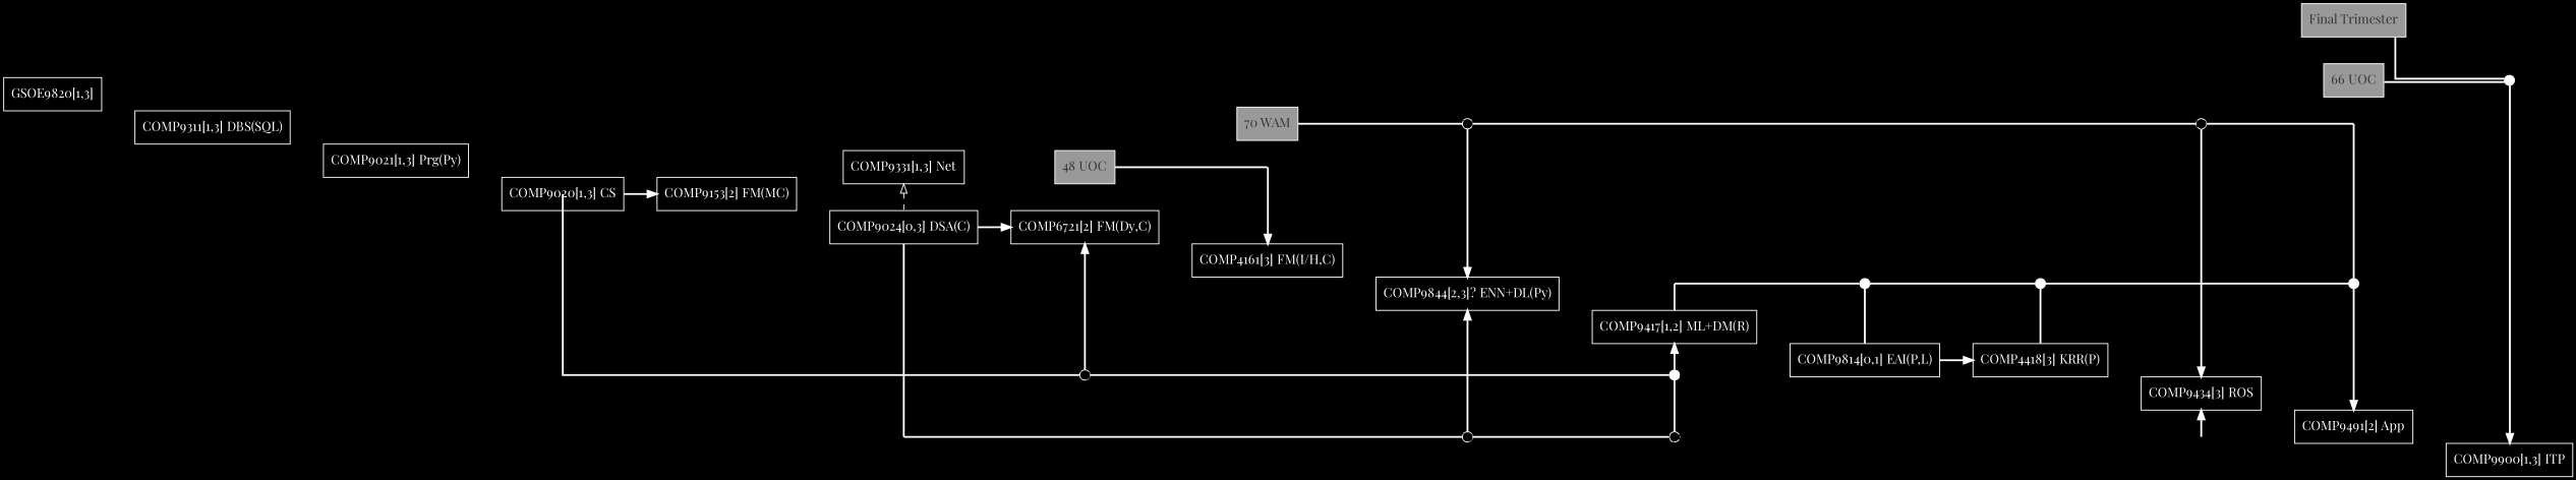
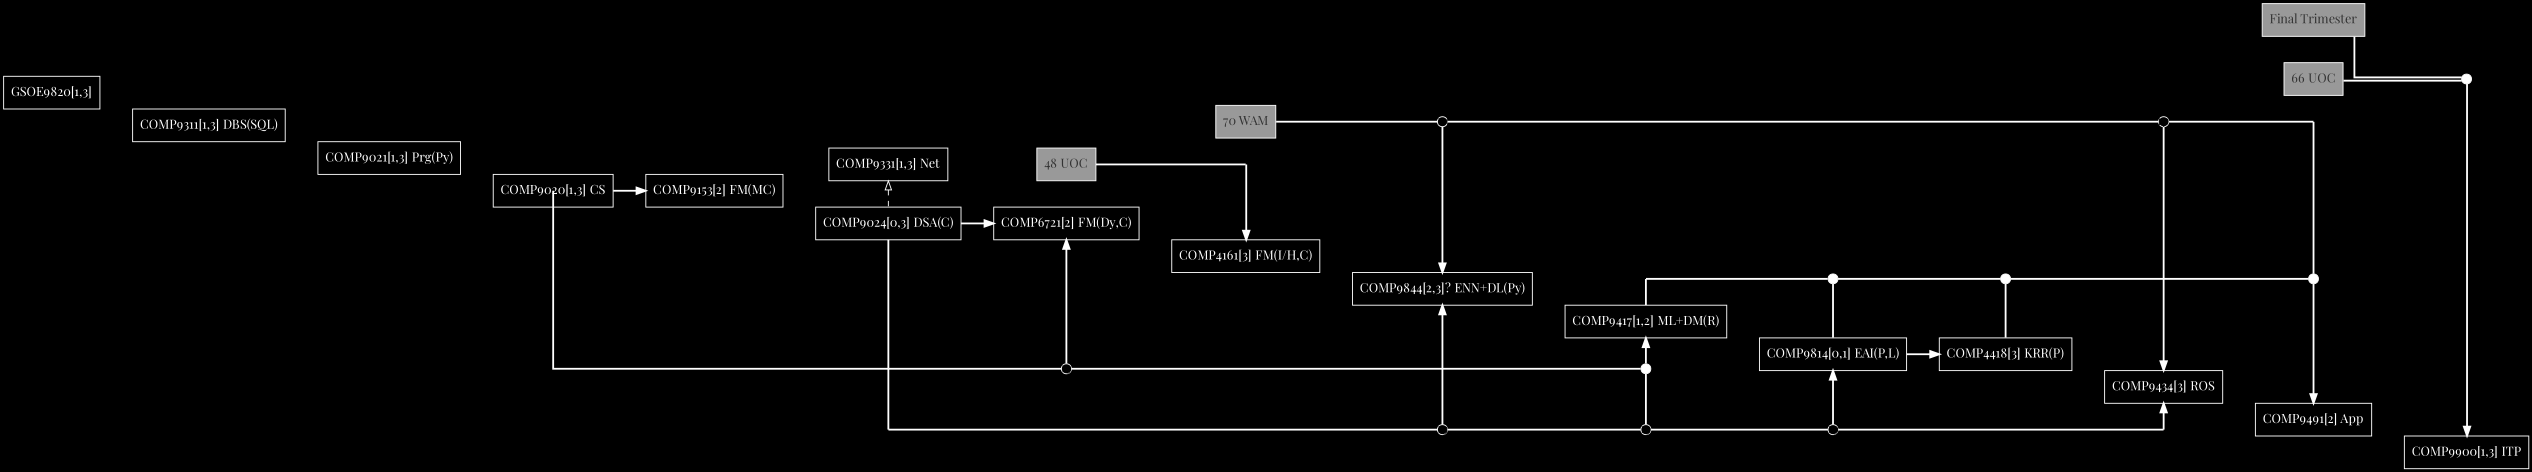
  digraph {
    bgcolor=black
    fontname="Playfair Display"
    nodesep=.4
    rankdir=LR
    splines=ortho
    node [color="#FFFFFF" fontname="Playfair Display" shape=box style=filled]
    edge [color="#FFFFFF" dir=none fontname="Playfair Display" style=bold weight=1337]
    n1 [fillcolor="#999999" fontcolor="#333333" group=metaunsw label="48 UOC"]
    n2 [fillcolor="#999999" fontcolor="#333333" group=metaunsw label="66 UOC"]
    n3 [fillcolor="#999999" fontcolor="#333333" group=metaunsw label="Final Trimester"]
    n4 [fillcolor="#999999" fontcolor="#333333" group=metaunsw label="70 WAM"]
    n5 [fillcolor="#000000" fontcolor="#FFFFFF" group=unsw label="COMP9021[1,3] Prg(Py)"]
    n6 [fillcolor="#000000" fontcolor="#FFFFFF" group=unsw label="COMP9024[0,3] DSA(C)"]
    n7 [fillcolor="#000000" fontcolor="#FFFFFF" group=unsw label="COMP9311[1,3] DBS(SQL)"]
    n8 [fillcolor="#000000" fontcolor="#FFFFFF" group=unsw label="COMP9331[1,3] Net"]
    n9 [fillcolor="#000000" fontcolor="#FFFFFF" group=unsw label="COMP9814[0,1] EAI(P,L)"]
    n10 [fillcolor="#000000" fontcolor="#FFFFFF" group=unsw label="COMP9900[1,3] ITP"]
    n11 [fillcolor="#000000" fontcolor="#FFFFFF" group=unsw label="GSOE9820[1,3]"]
    n12 [fillcolor="#000000" fontcolor="#FFFFFF" group=unsw label="COMP4418[3] KRR(P)"]
    n13 [fillcolor="#000000" fontcolor="#FFFFFF" group=unsw label="COMP9417[1,2] ML+DM(R)"]
    n14 [fillcolor="#000000" fontcolor="#FFFFFF" group=unsw label="COMP9844[2,3]? ENN+DL(Py)"]
    n15 [fillcolor="#000000" fontcolor="#FFFFFF" group=unsw label="COMP4161[3] FM(I/H,C)"]
    n16 [fillcolor="#000000" fontcolor="#FFFFFF" group=unsw label="COMP6721[2] FM(Dy,C)"]
    n17 [fillcolor="#000000" fontcolor="#FFFFFF" group=unsw label="COMP9153[2] FM(MC)"]
    n18 [fillcolor="#000000" fontcolor="#FFFFFF" group=unsw label="COMP9434[3] ROS"]
    n19 [fillcolor="#000000" fontcolor="#FFFFFF" group=unsw label="COMP9491[2] App"]
    n20 [fillcolor="#000000" fontcolor="#FFFFFF" group=unsw label="COMP9020[1,3] CS"]
    n21 [color=white fixedsize=true label=wam60a shape=circle width=.15 style=""]
    n22 [color=white fixedsize=true label=comp70b shape=circle width=.15 style=""]
-   comp9020a [color=white fixedsize=true shape=circle width=.15 label=comp9420a style=""]
+   comp9020a [color=white fixedsize=true shape=circle width=.15 style=""]
    comp9024c [color=white fixedsize=true shape=circle width=.15 style=""]
-   comp9024d [color=white fixedsize=true shape=circle width=.15 label=wam9024d style=""]
+   comp9024d [color=white fixedsize=true shape=circle width=.15 style=""]
+   comp9024e [color=white fixedsize=true shape=circle width=.15 style=""]
    z [color=white shape=point width=.15 style=""]
    wam70d [color=white shape=point width=.15 style=""]
    comp4418a [color=white shape=point width=.15 style=""]
    comp9814a [color=white shape=point width=.15 style=""]
    comp9417b [color=white shape=point width=.15 style=""]
    wam70c [shape=point width=0 color="" style=""]
    comp9417a [shape=point width=0 color="" style=""]
    comp9024a [shape=point width=0 color="" style=""]
    comp9024b [shape=point width=0 color="" style=""]
    comp9024f [shape=point width=0 color="" style=""]
    uoc48a [shape=point width=0 color="" style=""]
    subgraph sub_1 {
      n1
      n2
      n3
      n4
    }
    subgraph sub_2 {
      n5
      n6
      n7
      n8
      n9
      n10
      n11
      n12
      n13
      n14
      n15
      n16
      n17
      n18
      n19
      n20
    }
    subgraph sub_3 {
      n21
      n22
      comp9020a
      comp9024c
      comp9024d
+     comp9024e
    }
    subgraph sub_4 {
      z
      wam70d
      comp4418a
      comp9814a
      comp9417b
    }
    subgraph sub_5 {
      wam70c
      comp9417a
      comp9024a
      comp9024b
      comp9024f
      uoc48a
    }
    subgraph sub_6 {
      rank=same
      n6
      n8
    }
    subgraph sub_7 {
      rank=same
      n10
      z
    }
    subgraph sub_8 {
      rank=same
      n14
      n21
      comp9024c
    }
    subgraph sub_9 {
      rank=same
      n18
      n22
      comp9024f
    }
    subgraph sub_10 {
      rank=same
      n2
      n3
      n19
      wam70d
      wam70c
    }
    subgraph sub_11 {
      rank=same
      n16
      comp9020a
    }
    subgraph sub_12 {
      rank=same
      n9
+     comp9024e
      comp9814a
    }
    subgraph sub_13 {
      rank=same
      n12
      comp4418a
    }
    subgraph sub_14 {
      rank=same
      n13
      comp9024d
      comp9417b
      comp9417a
    }
    subgraph sub_15 {
      rank=same
      n6
      comp9024a
      comp9024b
    }
    subgraph sub_16 {
      rank=same
      n4
      n15
      uoc48a
    }
    subgraph sub_17 {
      n1
      n2
      n3
      n4
      n6
      n9
      n10
      n12
      n13
      n14
      n15
      n16
      n17
      n18
      n19
      n20
      n21
      n22
      comp9020a
      comp9024c
      comp9024d
+     comp9024e
      z
      wam70d
      comp4418a
      comp9814a
      comp9417b
      wam70c
      comp9417a
      comp9024a
      comp9024b
      comp9024f
      uoc48a
    }
    subgraph sub_18 {
      n6
      n8
    }
    subgraph sub_19 {
    }
    subgraph sub_20 {
      n4
      n5
      n6
      n7
      n9
      n10
      n11
      n12
      n13
      n14
      n15
      n16
      n17
      n18
      n19
      n20
      uoc48a
    }
    n1 -> uoc48a
    n2 -> z [weight=""]
    n3 -> z [weight=""]
    n4 -> n21
    n4 -> uoc48a [headport=n style=invis tailport=s color="" dir=""]
    n5 -> n20 [headport=n style=invis tailport=s color="" dir=""]
    n6 -> n16 [dir=""]
    n6 -> comp9024a [weight=""]
    n7 -> n5 [headport=n style=invis tailport=s color="" dir=""]
    n8 -> n6 [arrowtail=empty dir=back style=dashed weight=""]
    n9 -> n12 [dir=""]
+   n9 -> comp9024e [dir=back weight=""]
    n11 -> n7 [headport=n style=invis tailport=s color="" dir=""]
    n12 -> n18 [headport=n style=invis tailport=s color="" dir=""]
    n13 -> n9 [headport=n style=invis tailport=s color="" dir=""]
    n13 -> comp9417b [dir=back weight=""]
    n14 -> n13 [headport=n style=invis tailport=s color="" dir=""]
    n14 -> comp9024c [dir=back weight=""]
    n15 -> n14 [headport=n style=invis tailport=s color="" dir=""]
    n16 -> n15 [headport=n style=invis tailport=s color="" dir=""]
    n16 -> comp9020a [dir=back weight=""]
    n17 -> n6 [headport=n style=invis tailport=s color="" dir=""]
    n18 -> n19 [headport=n style=invis tailport=s color="" dir=""]
    n18 -> comp9024f [dir=back weight=""]
    n19 -> n10 [headport=n style=invis tailport=s color="" dir=""]
    n20 -> n17 [dir=""]
    n20 -> comp9024a [tailport=e weight=""]
    n21 -> n14 [dir="" weight=""]
    n21 -> n22
    n22 -> n18 [dir="" weight=""]
    n22 -> wam70c
    comp9020a -> comp9417b
    comp9024c -> comp9024d
+   comp9024d -> comp9024e
+   comp9024e -> comp9024f
    z -> n10 [dir="" weight=""]
    wam70d -> n19 [dir="" weight=""]
    comp4418a -> n12 [weight=""]
    comp4418a -> wam70d
    comp9814a -> n9 [weight=""]
    comp9814a -> comp4418a
    comp9417b -> comp9024d [weight=""]
    wam70c -> wam70d [weight=""]
    comp9417a -> n13 [weight=""]
    comp9417a -> comp9814a
    comp9024a -> comp9020a
    comp9024a -> comp9024b [weight=""]
    comp9024b -> comp9024c
    uoc48a -> n15 [dir="" weight=""]
  }
